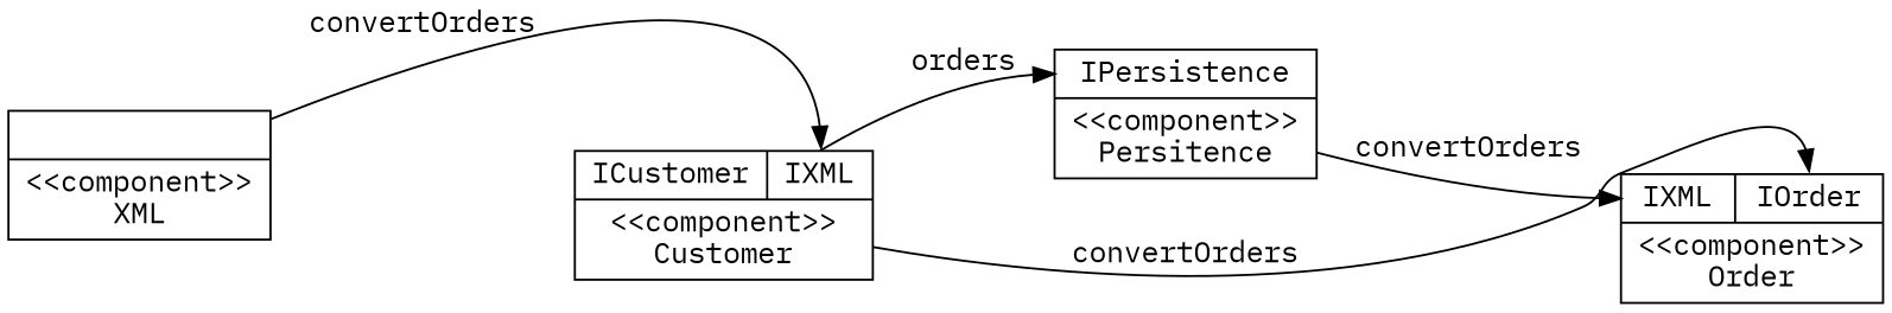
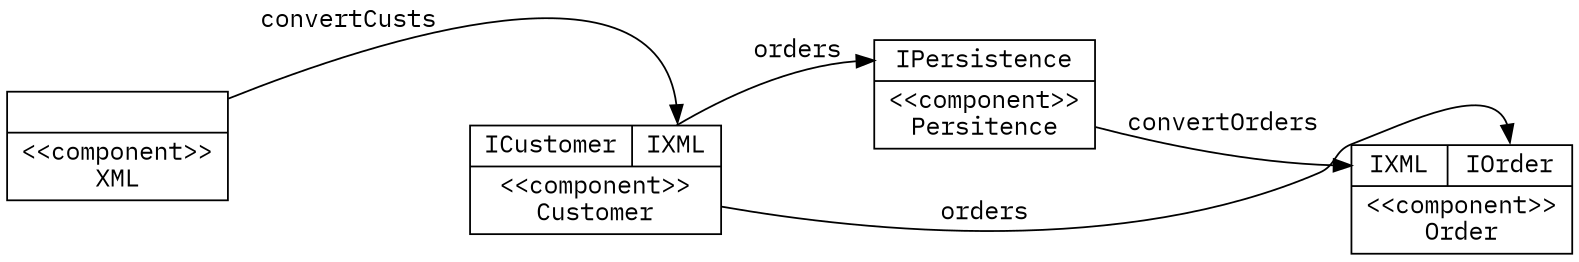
  digraph {
    fontname="IBM Plex Mono"
    rankdir=LR
    node [fontname="IBM Plex Mono" shape=record]
    edge [fontname="IBM Plex Mono" headport=IXML]
    n1 [label="{<ICustomer> ICustomer|<IXML> IXML} | \<\<component\>\>\nCustomer"]
    n2 [label="{<IPersistence> IPersistence} | \<\<component\>\>\nPersitence"]
    n3 [label="{<IXML> IXML|<IOrder> IOrder} | \<\<component\>\>\nOrder"]
    n4 [label="{} | \<\<component\>\>\nXML"]
    n1 -> n2 [headport=IPersistence label=orders]
-   n1 -> n3 [headport=IOrder label=convertOrders]
+   n1 -> n3 [headport=IOrder label=orders]
    n2 -> n3 [label=convertOrders]
-   n4 -> n1 [label=convertOrders]
+   n4 -> n1 [label=convertCusts]
  }
